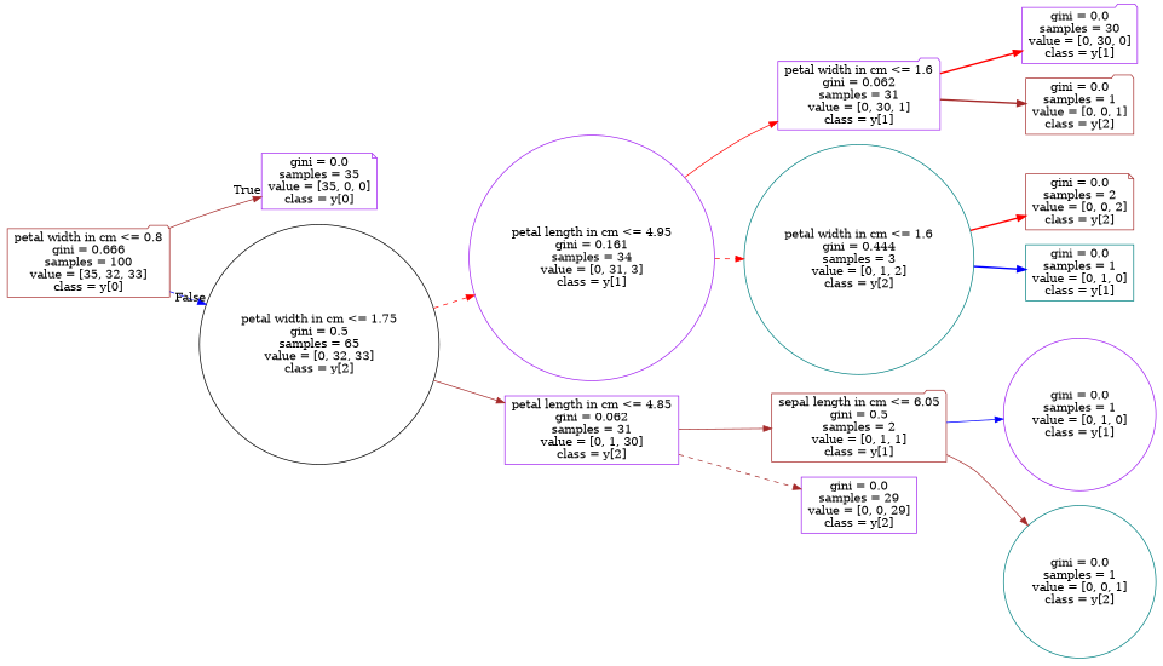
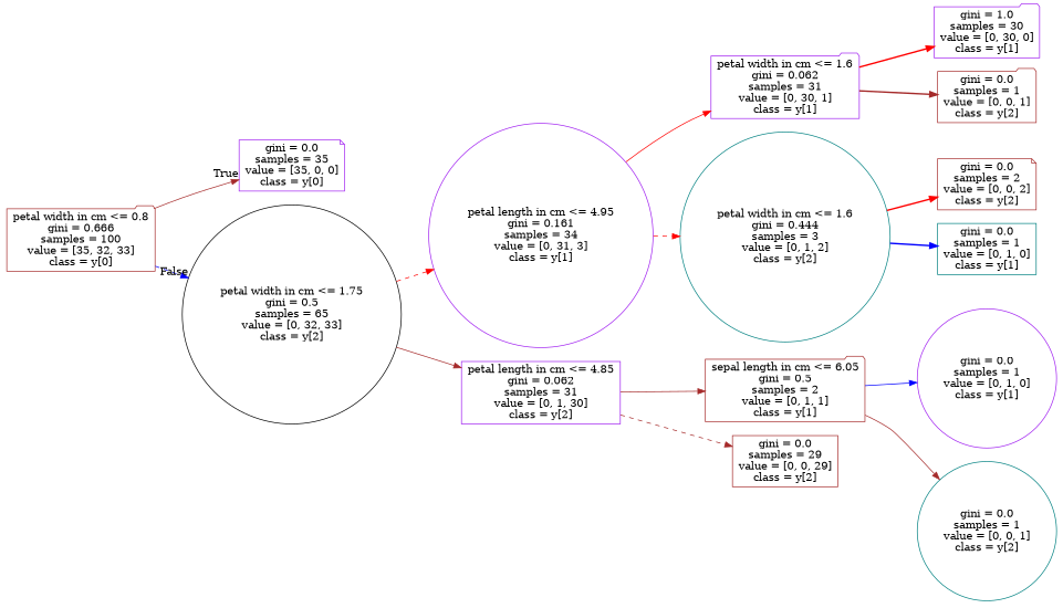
  digraph {
    rankdir=LR
    node [color=purple shape=folder]
    edge [color=brown style=solid]
    n1 [color=brown label="petal width in cm <= 0.8\ngini = 0.666\nsamples = 100\nvalue = [35, 32, 33]\nclass = y[0]"]
    n2 [label="gini = 0.0\nsamples = 35\nvalue = [35, 0, 0]\nclass = y[0]" shape=note]
    n3 [color=black label="petal width in cm <= 1.75\ngini = 0.5\nsamples = 65\nvalue = [0, 32, 33]\nclass = y[2]" shape=circle]
    n4 [label="petal length in cm <= 4.95\ngini = 0.161\nsamples = 34\nvalue = [0, 31, 3]\nclass = y[1]" shape=circle]
    n5 [label="petal length in cm <= 4.85\ngini = 0.062\nsamples = 31\nvalue = [0, 1, 30]\nclass = y[2]" shape=box]
    n6 [label="petal width in cm <= 1.6\ngini = 0.062\nsamples = 31\nvalue = [0, 30, 1]\nclass = y[1]"]
    n7 [color=teal label="petal width in cm <= 1.6\ngini = 0.444\nsamples = 3\nvalue = [0, 1, 2]\nclass = y[2]" shape=circle]
    n8 [color=brown label="sepal length in cm <= 6.05\ngini = 0.5\nsamples = 2\nvalue = [0, 1, 1]\nclass = y[1]"]
-   n9 [label="gini = 0.0\nsamples = 29\nvalue = [0, 0, 29]\nclass = y[2]" shape=box]
-   n10 [label="gini = 0.0\nsamples = 30\nvalue = [0, 30, 0]\nclass = y[1]"]
+   n9 [color=brown label="gini = 0.0\nsamples = 29\nvalue = [0, 0, 29]\nclass = y[2]" shape=box]
+   n10 [label="gini = 1.0\nsamples = 30\nvalue = [0, 30, 0]\nclass = y[1]"]
    n11 [color=brown label="gini = 0.0\nsamples = 1\nvalue = [0, 0, 1]\nclass = y[2]"]
    n12 [color=brown label="gini = 0.0\nsamples = 2\nvalue = [0, 0, 2]\nclass = y[2]" shape=note]
    n13 [color=teal label="gini = 0.0\nsamples = 1\nvalue = [0, 1, 0]\nclass = y[1]" shape=box]
    n14 [label="gini = 0.0\nsamples = 1\nvalue = [0, 1, 0]\nclass = y[1]" shape=circle]
    n15 [color=teal label="gini = 0.0\nsamples = 1\nvalue = [0, 0, 1]\nclass = y[2]" shape=circle]
    n1 -> n2 [headlabel=True labelangle=45 labeldistance=2.5]
    n1 -> n3 [color=blue headlabel=False labelangle=-45 labeldistance=2.5 style=dashed]
    n3 -> n4 [color=red style=dashed]
    n3 -> n5
    n4 -> n6 [color=red]
    n4 -> n7 [color=red style=dashed]
    n5 -> n8
    n5 -> n9 [style=dashed]
    n6 -> n10 [color=red style=bold]
    n6 -> n11 [style=bold]
    n7 -> n12 [color=red style=bold]
    n7 -> n13 [color=blue style=bold]
    n8 -> n14 [color=blue]
    n8 -> n15
  }
